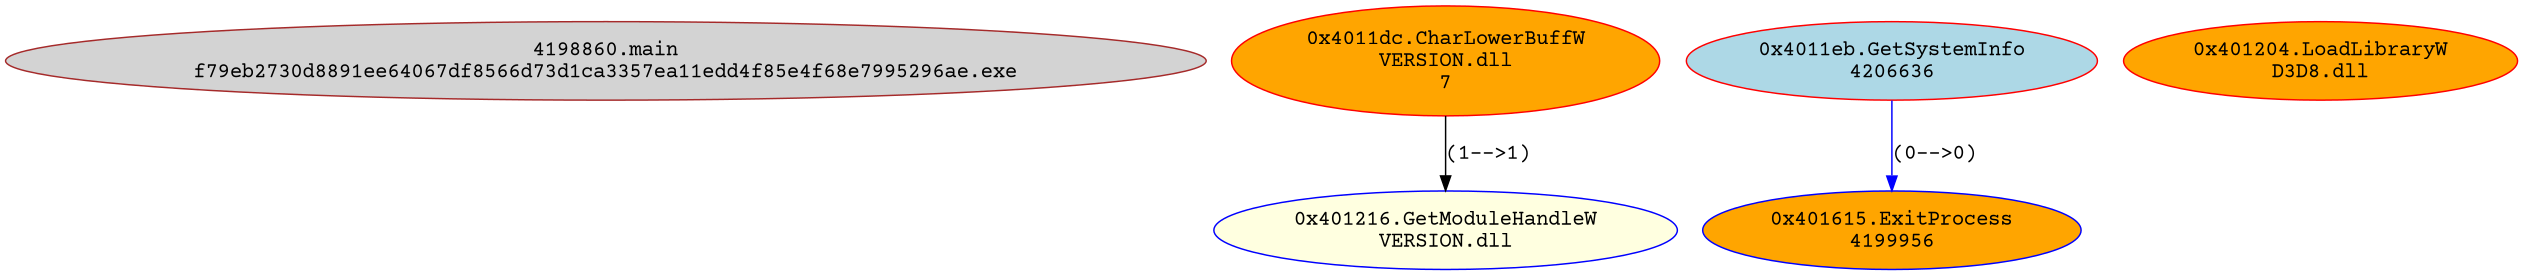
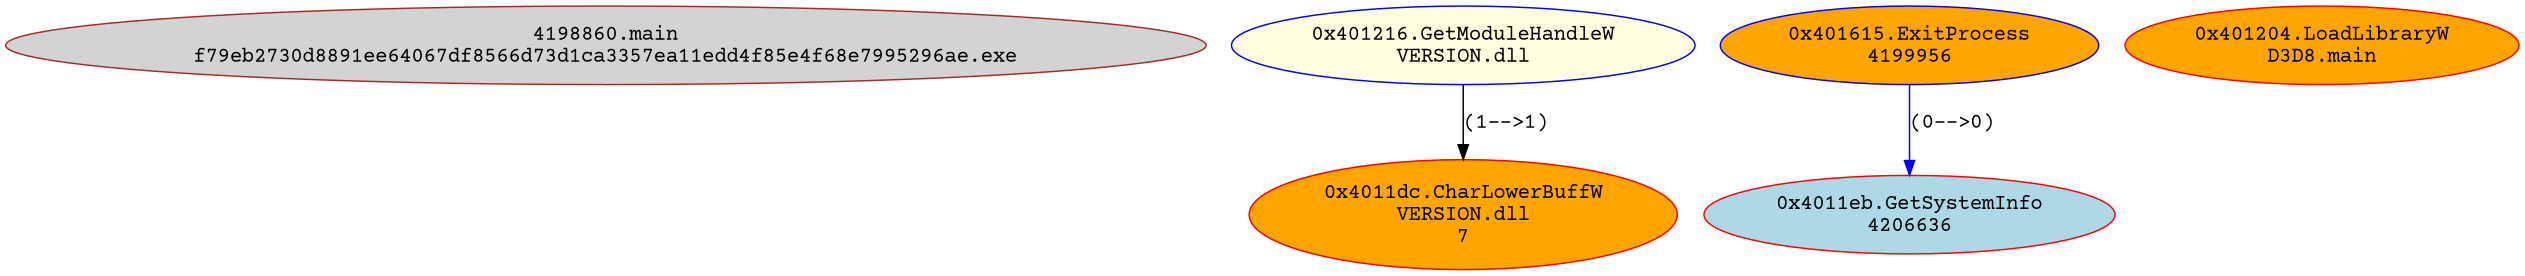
  digraph {
    fontname="Courier Prime"
    node [color=red fillcolor=orange fontname="Courier Prime" style=filled]
    edge [fontname="Courier Prime"]
    n1 [color=brown fillcolor=lightgrey label="4198860.main\nf79eb2730d8891ee64067df8566d73d1ca3357ea11edd4f85e4f68e7995296ae.exe"]
    n2 [label="0x4011dc.CharLowerBuffW\nVERSION.dll\n7"]
    n3 [color=blue fillcolor=lightyellow label="0x401216.GetModuleHandleW\nVERSION.dll"]
    n4 [fillcolor=lightblue label="0x4011eb.GetSystemInfo\n4206636"]
    n5 [color=blue label="0x401615.ExitProcess\n4199956"]
-   n6 [label="0x401204.LoadLibraryW\nD3D8.dll"]
-   n2 -> n3 [color=black label="(1-->1)"]
-   n4 -> n5 [color=blue label="(0-->0)"]
+   n6 [label="0x401204.LoadLibraryW\nD3D8.main"]
+   n3 -> n2 [color=black label="(1-->1)"]
+   n5 -> n4 [color=blue label="(0-->0)"]
  }
